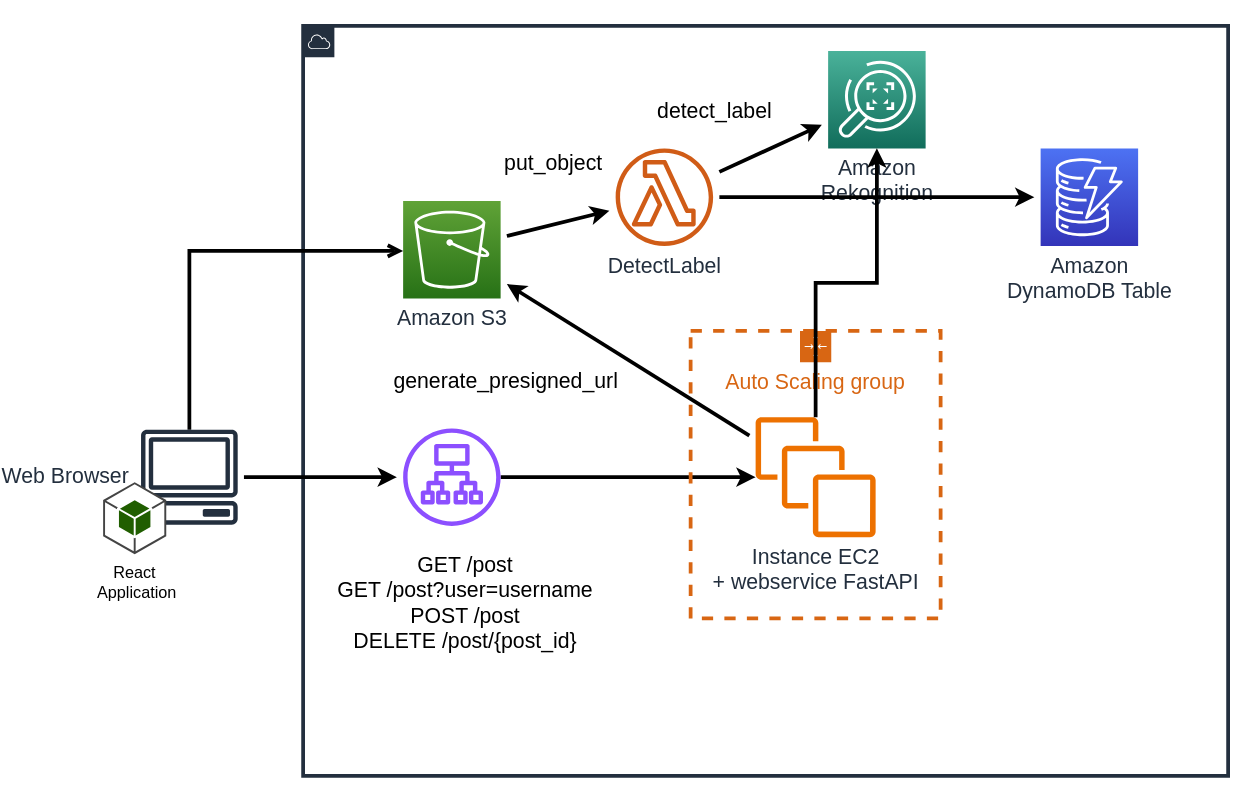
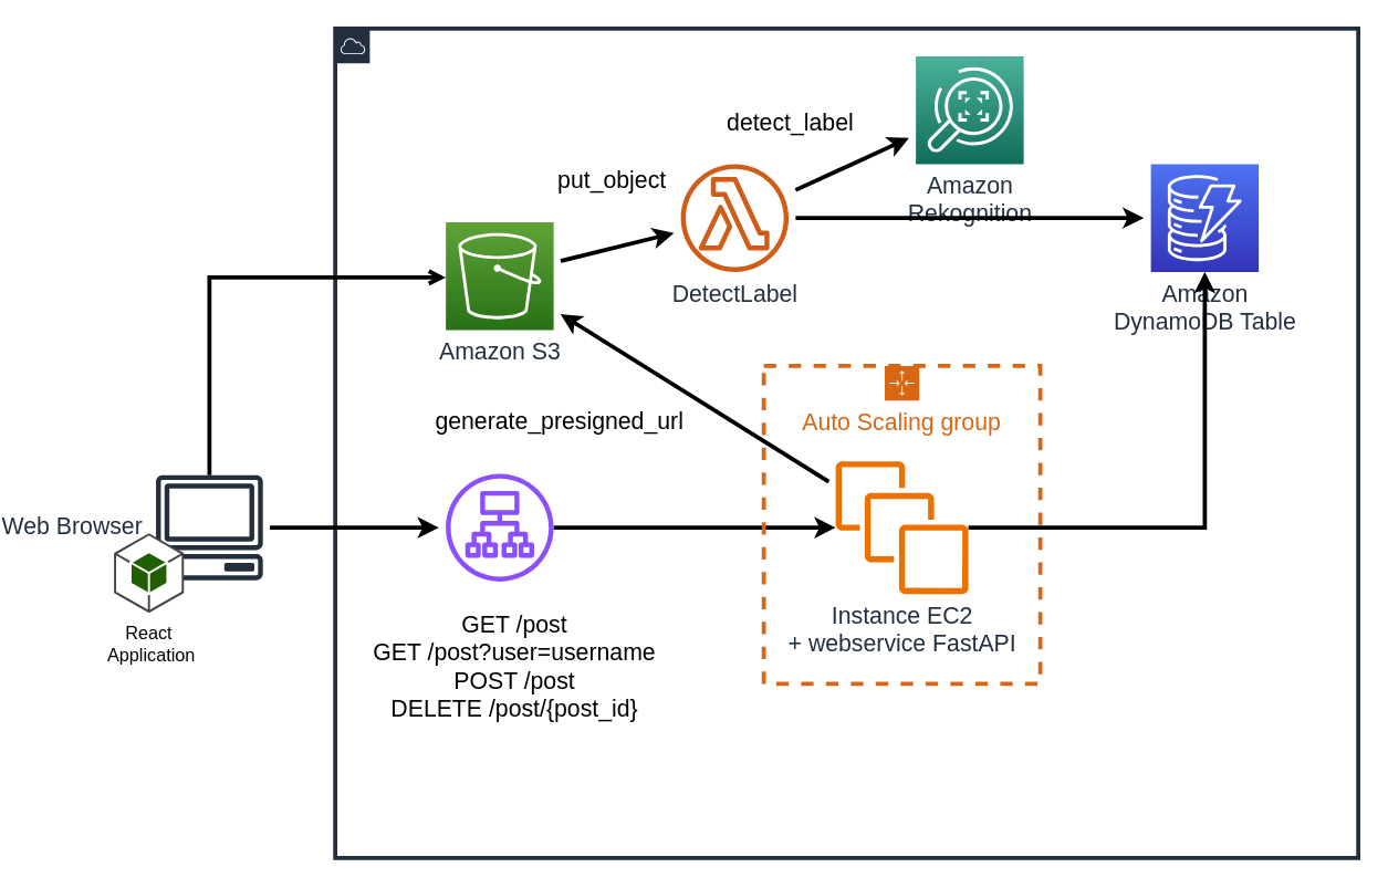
  <mxCell id="0" />
  <mxCell id="1" parent="0" />
  <mxCell id="2" value="" style="points=[[0,0],[0.25,0],[0.5,0],[0.75,0],[1,0],[1,0.25],[1,0.5],[1,0.75],[1,1],[0.75,1],[0.5,1],[0.25,1],[0,1],[0,0.75],[0,0.5],[0,0.25]];outlineConnect=0;gradientColor=none;html=1;whiteSpace=wrap;fontSize=18;fontStyle=0;shape=mxgraph.aws4.group;grIcon=mxgraph.aws4.group_aws_cloud;strokeColor=#232F3E;fillColor=none;verticalAlign=top;align=left;spacingLeft=30;fontColor=#232F3E;dashed=0;strokeWidth=3;" parent="1" vertex="1"><mxGeometry x="180" y="20" width="740" height="600" as="geometry" /></mxCell>
  <mxCell id="3" value="&lt;font style=&quot;font-size: 17px&quot;&gt;Amazon S3&lt;/font&gt;" style="outlineConnect=0;fontColor=#232F3E;gradientColor=#60A337;gradientDirection=north;fillColor=#277116;strokeColor=#ffffff;dashed=0;verticalLabelPosition=bottom;verticalAlign=top;align=center;html=1;fontSize=12;fontStyle=0;aspect=fixed;shape=mxgraph.aws4.resourceIcon;resIcon=mxgraph.aws4.s3;" parent="1" vertex="1"><mxGeometry x="260" y="160" width="78" height="78" as="geometry" /></mxCell>
  <mxCell id="4" style="rounded=0;orthogonalLoop=1;jettySize=auto;html=1;sourcePerimeterSpacing=5;targetPerimeterSpacing=5;strokeWidth=3;startArrow=classic;startFill=1;endArrow=none;endFill=0;" parent="1" source="9" target="3" edge="1"><mxGeometry relative="1" as="geometry" /></mxCell>
  <mxCell id="5" value="&lt;font style=&quot;font-size: 17px&quot;&gt;put_object&lt;/font&gt;" style="edgeLabel;html=1;align=center;verticalAlign=middle;resizable=0;points=[];" parent="4" vertex="1" connectable="0"><mxGeometry x="-0.182" relative="1" as="geometry"><mxPoint x="-12" y="-46" as="offset" /></mxGeometry></mxCell>
  <mxCell id="6" style="edgeStyle=none;rounded=0;orthogonalLoop=1;jettySize=auto;html=1;sourcePerimeterSpacing=5;targetPerimeterSpacing=5;strokeWidth=3;" parent="1" source="20" target="3" edge="1"><mxGeometry relative="1" as="geometry"><mxPoint x="1100" y="250" as="sourcePoint" /></mxGeometry></mxCell>
  <mxCell id="7" value="&lt;font style=&quot;font-size: 17px&quot;&gt;generate_presigned_url&lt;/font&gt;" style="edgeLabel;html=1;align=center;verticalAlign=middle;resizable=0;points=[];" parent="6" vertex="1" connectable="0"><mxGeometry x="-0.221" y="1" relative="1" as="geometry"><mxPoint x="-119.68" y="3.48" as="offset" /></mxGeometry></mxCell>
  <mxCell id="8" value="&lt;font style=&quot;font-size: 17px&quot;&gt;detect_label&lt;/font&gt;" style="edgeStyle=none;rounded=0;orthogonalLoop=1;jettySize=auto;html=1;sourcePerimeterSpacing=5;targetPerimeterSpacing=5;strokeWidth=3;" parent="1" source="9" target="16" edge="1"><mxGeometry x="-0.65" y="45" relative="1" as="geometry"><mxPoint as="offset" /></mxGeometry></mxCell>
  <mxCell id="9" value="&lt;font style=&quot;font-size: 17px&quot;&gt;DetectLabel&lt;/font&gt;" style="outlineConnect=0;fontColor=#232F3E;gradientColor=none;fillColor=#D05C17;strokeColor=none;dashed=0;verticalLabelPosition=bottom;verticalAlign=top;align=center;html=1;fontSize=12;fontStyle=0;aspect=fixed;pointerEvents=1;shape=mxgraph.aws4.lambda_function;" parent="1" vertex="1"><mxGeometry x="430" y="118" width="78" height="78" as="geometry" /></mxCell>
  <mxCell id="10" value="&lt;font style=&quot;font-size: 17px&quot;&gt;Amazon &lt;br&gt;DynamoDB Table&lt;/font&gt;" style="outlineConnect=0;fontColor=#232F3E;gradientColor=#4D72F3;gradientDirection=north;fillColor=#3334B9;strokeColor=#ffffff;dashed=0;verticalLabelPosition=bottom;verticalAlign=top;align=center;html=1;fontSize=12;fontStyle=0;aspect=fixed;shape=mxgraph.aws4.resourceIcon;resIcon=mxgraph.aws4.dynamodb;" parent="1" vertex="1"><mxGeometry x="770" y="118" width="78" height="78" as="geometry" /></mxCell>
  <mxCell id="11" style="edgeStyle=orthogonalEdgeStyle;rounded=0;orthogonalLoop=1;jettySize=auto;html=1;sourcePerimeterSpacing=5;strokeWidth=3;targetPerimeterSpacing=5;" parent="1" source="13" target="18" edge="1"><mxGeometry relative="1" as="geometry"><mxPoint x="415" y="388" as="targetPoint" /></mxGeometry></mxCell>
  <mxCell id="12" style="edgeStyle=orthogonalEdgeStyle;rounded=0;orthogonalLoop=1;jettySize=auto;html=1;strokeWidth=3;endArrow=open;" edge="1" parent="1" source="13" target="3"><mxGeometry relative="1" as="geometry"><Array as="points"><mxPoint x="89" y="200" /></Array></mxGeometry></mxCell>
  <mxCell id="13" value="&lt;font style=&quot;font-size: 17px&quot;&gt;Web Browser&lt;/font&gt;" style="outlineConnect=0;fontColor=#232F3E;gradientColor=none;fillColor=#232F3E;strokeColor=none;dashed=0;verticalLabelPosition=middle;verticalAlign=middle;align=right;html=1;fontSize=12;fontStyle=0;aspect=fixed;pointerEvents=1;shape=mxgraph.aws4.client;labelPosition=left;spacingRight=8;" parent="1" vertex="1"><mxGeometry x="50" y="343" width="78" height="76" as="geometry" /></mxCell>
  <mxCell id="14" value="&lt;font style=&quot;font-size: 13px&quot;&gt;React&lt;br&gt;&amp;nbsp;Application&lt;/font&gt;" style="outlineConnect=0;dashed=0;verticalLabelPosition=bottom;verticalAlign=top;align=center;html=1;shape=mxgraph.aws3.android;fillColor=#205E00;gradientColor=none;" parent="1" vertex="1"><mxGeometry x="20" y="385" width="50.5" height="57.71" as="geometry" /></mxCell>
  <mxCell id="15" value="&lt;font style=&quot;font-size: 17px&quot;&gt;GET /post&lt;br&gt;GET /post?user=username&lt;br&gt;POST /post&lt;br&gt;DELETE /post/{post_id}&lt;/font&gt;" style="text;html=1;strokeColor=none;fillColor=none;align=center;verticalAlign=middle;whiteSpace=wrap;rounded=0;" parent="1" vertex="1"><mxGeometry x="190" y="430" width="240" height="103" as="geometry" /></mxCell>
  <mxCell id="16" value="&lt;font style=&quot;font-size: 17px&quot;&gt;Amazon&lt;br&gt;Rekognition&lt;/font&gt;" style="outlineConnect=0;fontColor=#232F3E;gradientColor=#4AB29A;gradientDirection=north;fillColor=#116D5B;strokeColor=#ffffff;dashed=0;verticalLabelPosition=bottom;verticalAlign=top;align=center;html=1;fontSize=12;fontStyle=0;aspect=fixed;shape=mxgraph.aws4.resourceIcon;resIcon=mxgraph.aws4.rekognition;" parent="1" vertex="1"><mxGeometry x="600" y="40" width="78" height="78" as="geometry" /></mxCell>
  <mxCell id="17" style="edgeStyle=orthogonalEdgeStyle;rounded=0;orthogonalLoop=1;jettySize=auto;html=1;strokeWidth=3;" edge="1" parent="1" source="18" target="20"><mxGeometry relative="1" as="geometry" /></mxCell>
  <mxCell id="18" value="" style="sketch=0;outlineConnect=0;fontColor=#232F3E;gradientColor=none;fillColor=#8C4FFF;strokeColor=none;dashed=0;verticalLabelPosition=bottom;verticalAlign=top;align=center;html=1;fontSize=12;fontStyle=0;aspect=fixed;pointerEvents=1;shape=mxgraph.aws4.application_load_balancer;" vertex="1" parent="1"><mxGeometry x="260" y="342" width="78" height="78" as="geometry" /></mxCell>
  <mxCell id="19" value="&lt;font style=&quot;font-size: 17px;&quot;&gt;Auto Scaling group&lt;/font&gt;" style="points=[[0,0],[0.25,0],[0.5,0],[0.75,0],[1,0],[1,0.25],[1,0.5],[1,0.75],[1,1],[0.75,1],[0.5,1],[0.25,1],[0,1],[0,0.75],[0,0.5],[0,0.25]];outlineConnect=0;gradientColor=none;html=1;whiteSpace=wrap;fontSize=12;fontStyle=0;container=1;pointerEvents=0;collapsible=0;recursiveResize=0;shape=mxgraph.aws4.groupCenter;grIcon=mxgraph.aws4.group_auto_scaling_group;grStroke=1;strokeColor=#D86613;fillColor=none;verticalAlign=top;align=center;fontColor=#D86613;dashed=1;spacingTop=25;strokeWidth=3;" vertex="1" parent="1"><mxGeometry x="490" y="264" width="200" height="230" as="geometry" /></mxCell>
  <mxCell id="20" value="&lt;font style=&quot;font-size: 17px;&quot;&gt;Instance EC2&lt;/font&gt;&lt;div style=&quot;font-size: 17px;&quot;&gt;&lt;font style=&quot;font-size: 17px;&quot;&gt;+ webservice FastAPI&lt;/font&gt;&lt;/div&gt;" style="sketch=0;outlineConnect=0;fontColor=#232F3E;gradientColor=none;fillColor=#ED7100;strokeColor=none;dashed=0;verticalLabelPosition=bottom;verticalAlign=top;align=center;html=1;fontSize=12;fontStyle=0;aspect=fixed;pointerEvents=1;shape=mxgraph.aws4.instances;" vertex="1" parent="19"><mxGeometry x="52" y="69" width="96" height="96" as="geometry" /></mxCell>
- <mxCell id="21" style="edgeStyle=orthogonalEdgeStyle;rounded=0;orthogonalLoop=1;jettySize=auto;html=1;strokeWidth=3;" edge="1" parent="1" source="20" target="16"><mxGeometry relative="1" as="geometry" /></mxCell>
+ <mxCell id="21" style="edgeStyle=orthogonalEdgeStyle;rounded=0;orthogonalLoop=1;jettySize=auto;html=1;strokeWidth=3;" edge="1" parent="1" source="20" target="10"><mxGeometry relative="1" as="geometry" /></mxCell>
  <mxCell id="22" value="" style="edgeStyle=none;rounded=0;orthogonalLoop=1;jettySize=auto;html=1;sourcePerimeterSpacing=5;targetPerimeterSpacing=5;strokeWidth=3;" edge="1" parent="1" source="9" target="10"><mxGeometry x="-0.65" y="45" relative="1" as="geometry"><mxPoint as="offset" /><mxPoint x="653" y="104" as="sourcePoint" /><mxPoint x="755" y="94" as="targetPoint" /></mxGeometry></mxCell>
